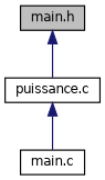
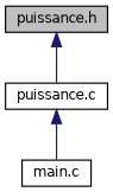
  digraph {
    node [color=black fillcolor=white fontname=Helvetica fontsize=10 shape=record style=filled]
    edge [color=midnightblue dir=back fontname=Helvetica fontsize=10 labelfontname=Helvetica labelfontsize=10 style=solid]
-   n1 [fillcolor=grey75 fontcolor=black height=0.2 label="main.h" width=0.4]
+   n1 [fillcolor=grey75 fontcolor=black height=0.2 label="puissance.h" width=0.4]
    n2 [height=0.2 label="puissance.c" width=0.4]
    n3 [height=0.2 label="main.c" width=0.4]
    n1 -> n2
    n2 -> n3
  }
